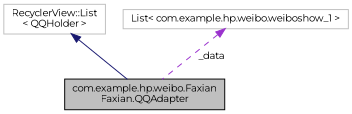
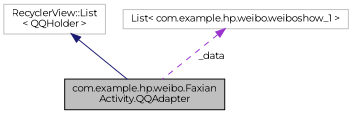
  digraph {
    fontname=Montserrat
    node [color=grey75 fillcolor=white fontname=Montserrat fontsize=10 shape=record style=filled]
    edge [dir=back fontname=Montserrat fontsize=10 labelfontname=Helvetica labelfontsize=10]
-   n1 [color=black fillcolor=grey75 fontcolor=black height=0.2 label="com.example.hp.weibo.Faxian\lFaxian.QQAdapter" width=0.4]
+   n1 [color=black fillcolor=grey75 fontcolor=black height=0.2 label="com.example.hp.weibo.Faxian\lActivity.QQAdapter" width=0.4]
    n2 [height=0.2 label="RecyclerView::List\l\< QQHolder \>" width=0.4]
    n3 [height=0.2 label="List\< com.example.hp.weibo.weiboshow_1 \>" width=0.4]
    n2 -> n1 [color=midnightblue style=solid]
    n3 -> n1 [color=darkorchid3 label=" _data" style=dashed]
  }
